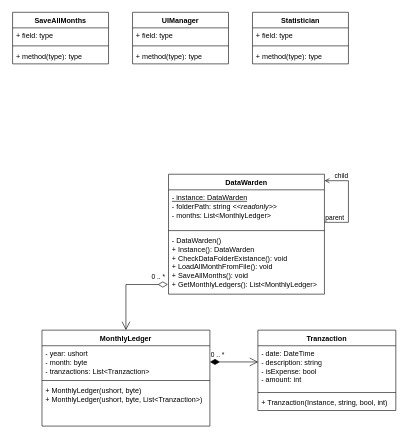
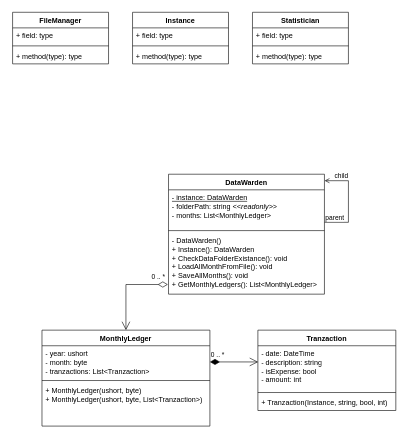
  <mxCell id="0" />
  <mxCell id="1" parent="0" />
  <mxCell id="2" value="Tranzaction" style="swimlane;fontStyle=1;align=center;verticalAlign=top;childLayout=stackLayout;horizontal=1;startSize=26;horizontalStack=0;resizeParent=1;resizeParentMax=0;resizeLast=0;collapsible=1;marginBottom=0;whiteSpace=wrap;html=1;" vertex="1" parent="1"><mxGeometry x="429" y="550" width="230" height="134" as="geometry" /></mxCell>
  <mxCell id="3" value="- date: DateTime&lt;br&gt;- description: string&lt;br&gt;- isExpense: bool&lt;br&gt;- amount: int" style="text;strokeColor=none;fillColor=none;align=left;verticalAlign=top;spacingLeft=4;spacingRight=4;overflow=hidden;rotatable=0;points=[[0,0.5],[1,0.5]];portConstraint=eastwest;whiteSpace=wrap;html=1;" vertex="1" parent="2"><mxGeometry y="26" width="230" height="74" as="geometry" /></mxCell>
  <mxCell id="4" value="" style="line;strokeWidth=1;fillColor=none;align=left;verticalAlign=middle;spacingTop=-1;spacingLeft=3;spacingRight=3;rotatable=0;labelPosition=right;points=[];portConstraint=eastwest;strokeColor=inherit;" vertex="1" parent="2"><mxGeometry y="100" width="230" height="8" as="geometry" /></mxCell>
  <mxCell id="5" value="+ Tranzaction(Instance, string, bool, int)" style="text;strokeColor=none;fillColor=none;align=left;verticalAlign=top;spacingLeft=4;spacingRight=4;overflow=hidden;rotatable=0;points=[[0,0.5],[1,0.5]];portConstraint=eastwest;whiteSpace=wrap;html=1;" vertex="1" parent="2"><mxGeometry y="108" width="230" height="26" as="geometry" /></mxCell>
  <mxCell id="6" value="MonthlyLedger" style="swimlane;fontStyle=1;align=center;verticalAlign=top;childLayout=stackLayout;horizontal=1;startSize=26;horizontalStack=0;resizeParent=1;resizeParentMax=0;resizeLast=0;collapsible=1;marginBottom=0;whiteSpace=wrap;html=1;" vertex="1" parent="1"><mxGeometry x="69" y="550" width="280" height="160" as="geometry" /></mxCell>
  <mxCell id="7" value="- year: ushort&lt;br&gt;- month: byte&lt;br&gt;- tranzactions: List&amp;lt;Tranzaction&amp;gt;" style="text;strokeColor=none;fillColor=none;align=left;verticalAlign=top;spacingLeft=4;spacingRight=4;overflow=hidden;rotatable=0;points=[[0,0.5],[1,0.5]];portConstraint=eastwest;whiteSpace=wrap;html=1;" vertex="1" parent="6"><mxGeometry y="26" width="280" height="54" as="geometry" /></mxCell>
  <mxCell id="8" value="" style="line;strokeWidth=1;fillColor=none;align=left;verticalAlign=middle;spacingTop=-1;spacingLeft=3;spacingRight=3;rotatable=0;labelPosition=right;points=[];portConstraint=eastwest;strokeColor=inherit;" vertex="1" parent="6"><mxGeometry y="80" width="280" height="8" as="geometry" /></mxCell>
  <mxCell id="9" value="+ MonthlyLedger(ushort, byte)&lt;br&gt;+ MonthlyLedger(ushort, byte, List&amp;lt;Tranzaction&amp;gt;)" style="text;strokeColor=none;fillColor=none;align=left;verticalAlign=top;spacingLeft=4;spacingRight=4;overflow=hidden;rotatable=0;points=[[0,0.5],[1,0.5]];portConstraint=eastwest;whiteSpace=wrap;html=1;" vertex="1" parent="6"><mxGeometry y="88" width="280" height="72" as="geometry" /></mxCell>
  <mxCell id="10" value="0 .. *" style="endArrow=open;html=1;endSize=12;startArrow=diamondThin;startSize=14;startFill=1;edgeStyle=orthogonalEdgeStyle;align=left;verticalAlign=bottom;rounded=0;exitX=1;exitY=0.5;exitDx=0;exitDy=0;entryX=0.002;entryY=0.365;entryDx=0;entryDy=0;entryPerimeter=0;" edge="1" parent="1" source="7" target="3"><mxGeometry x="-1" y="3" relative="1" as="geometry"><mxPoint x="449" y="780" as="sourcePoint" /><mxPoint x="609" y="780" as="targetPoint" /></mxGeometry></mxCell>
  <mxCell id="11" value="DataWarden" style="swimlane;fontStyle=1;align=center;verticalAlign=top;childLayout=stackLayout;horizontal=1;startSize=26;horizontalStack=0;resizeParent=1;resizeParentMax=0;resizeLast=0;collapsible=1;marginBottom=0;whiteSpace=wrap;html=1;" vertex="1" parent="1"><mxGeometry x="280" y="290" width="260" height="200" as="geometry" /></mxCell>
  <mxCell id="12" value="&lt;u&gt;- instance: DataWarden&lt;/u&gt;&lt;br&gt;- folderPath: string &lt;i&gt;&amp;lt;&amp;lt;readonly&amp;gt;&amp;gt;&lt;/i&gt;&lt;br&gt;- months: List&amp;lt;MonthlyLedger&amp;gt;" style="text;strokeColor=none;fillColor=none;align=left;verticalAlign=top;spacingLeft=4;spacingRight=4;overflow=hidden;rotatable=0;points=[[0,0.5],[1,0.5]];portConstraint=eastwest;whiteSpace=wrap;html=1;" vertex="1" parent="11"><mxGeometry y="26" width="260" height="64" as="geometry" /></mxCell>
  <mxCell id="13" value="" style="line;strokeWidth=1;fillColor=none;align=left;verticalAlign=middle;spacingTop=-1;spacingLeft=3;spacingRight=3;rotatable=0;labelPosition=right;points=[];portConstraint=eastwest;strokeColor=inherit;" vertex="1" parent="11"><mxGeometry y="90" width="260" height="8" as="geometry" /></mxCell>
  <mxCell id="14" value="- DataWarden()&lt;br&gt;+ Instance(): DataWarden&lt;br&gt;+ CheckDataFolderExistance(): void&lt;br&gt;+ LoadAllMonthFromFile(): void&lt;br&gt;+ SaveAllMonths(): void&lt;br&gt;+ GetMonthlyLedgers(): List&amp;lt;MonthlyLedger&amp;gt;" style="text;strokeColor=none;fillColor=none;align=left;verticalAlign=top;spacingLeft=4;spacingRight=4;overflow=hidden;rotatable=0;points=[[0,0.5],[1,0.5]];portConstraint=eastwest;whiteSpace=wrap;html=1;" vertex="1" parent="11"><mxGeometry y="98" width="260" height="102" as="geometry" /></mxCell>
  <mxCell id="15" value="" style="endArrow=open;html=1;edgeStyle=orthogonalEdgeStyle;rounded=0;exitX=1.001;exitY=0.847;exitDx=0;exitDy=0;exitPerimeter=0;entryX=1.001;entryY=0.054;entryDx=0;entryDy=0;entryPerimeter=0;startArrow=none;startFill=0;endFill=0;" edge="1" parent="11" source="12" target="11"><mxGeometry relative="1" as="geometry"><mxPoint x="40" y="260" as="sourcePoint" /><mxPoint x="290" y="10" as="targetPoint" /><Array as="points"><mxPoint x="300" y="80" /><mxPoint x="300" y="11" /></Array></mxGeometry></mxCell>
  <mxCell id="16" value="parent" style="edgeLabel;resizable=0;html=1;align=left;verticalAlign=bottom;" connectable="0" vertex="1" parent="15"><mxGeometry x="-1" relative="1" as="geometry" /></mxCell>
  <mxCell id="17" value="child" style="edgeLabel;resizable=0;html=1;align=right;verticalAlign=bottom;" connectable="0" vertex="1" parent="15"><mxGeometry x="1" relative="1" as="geometry"><mxPoint x="40" as="offset" /></mxGeometry></mxCell>
  <mxCell id="18" value="0 .. *" style="endArrow=open;html=1;endSize=12;startArrow=diamondThin;startSize=14;startFill=0;edgeStyle=orthogonalEdgeStyle;align=left;verticalAlign=bottom;rounded=0;exitX=-0.004;exitY=0.842;exitDx=0;exitDy=0;entryX=0.5;entryY=0;entryDx=0;entryDy=0;exitPerimeter=0;" edge="1" parent="1" source="14" target="6"><mxGeometry x="-0.603" y="-4" relative="1" as="geometry"><mxPoint x="390" y="500" as="sourcePoint" /><mxPoint x="550" y="500" as="targetPoint" /><mxPoint as="offset" /></mxGeometry></mxCell>
  <mxCell id="19" value="Statistician" style="swimlane;fontStyle=1;align=center;verticalAlign=top;childLayout=stackLayout;horizontal=1;startSize=26;horizontalStack=0;resizeParent=1;resizeParentMax=0;resizeLast=0;collapsible=1;marginBottom=0;whiteSpace=wrap;html=1;" vertex="1" parent="1"><mxGeometry x="420" y="20" width="160" height="86" as="geometry" /></mxCell>
  <mxCell id="20" value="+ field: type" style="text;strokeColor=none;fillColor=none;align=left;verticalAlign=top;spacingLeft=4;spacingRight=4;overflow=hidden;rotatable=0;points=[[0,0.5],[1,0.5]];portConstraint=eastwest;whiteSpace=wrap;html=1;" vertex="1" parent="19"><mxGeometry y="26" width="160" height="26" as="geometry" /></mxCell>
  <mxCell id="21" value="" style="line;strokeWidth=1;fillColor=none;align=left;verticalAlign=middle;spacingTop=-1;spacingLeft=3;spacingRight=3;rotatable=0;labelPosition=right;points=[];portConstraint=eastwest;strokeColor=inherit;" vertex="1" parent="19"><mxGeometry y="52" width="160" height="8" as="geometry" /></mxCell>
  <mxCell id="22" value="+ method(type): type" style="text;strokeColor=none;fillColor=none;align=left;verticalAlign=top;spacingLeft=4;spacingRight=4;overflow=hidden;rotatable=0;points=[[0,0.5],[1,0.5]];portConstraint=eastwest;whiteSpace=wrap;html=1;" vertex="1" parent="19"><mxGeometry y="60" width="160" height="26" as="geometry" /></mxCell>
- <mxCell id="23" value="SaveAllMonths" style="swimlane;fontStyle=1;align=center;verticalAlign=top;childLayout=stackLayout;horizontal=1;startSize=26;horizontalStack=0;resizeParent=1;resizeParentMax=0;resizeLast=0;collapsible=1;marginBottom=0;whiteSpace=wrap;html=1;" vertex="1" parent="1"><mxGeometry x="20" y="20" width="160" height="86" as="geometry" /></mxCell>
+ <mxCell id="23" value="FileManager" style="swimlane;fontStyle=1;align=center;verticalAlign=top;childLayout=stackLayout;horizontal=1;startSize=26;horizontalStack=0;resizeParent=1;resizeParentMax=0;resizeLast=0;collapsible=1;marginBottom=0;whiteSpace=wrap;html=1;" vertex="1" parent="1"><mxGeometry x="20" y="20" width="160" height="86" as="geometry" /></mxCell>
  <mxCell id="24" value="+ field: type" style="text;strokeColor=none;fillColor=none;align=left;verticalAlign=top;spacingLeft=4;spacingRight=4;overflow=hidden;rotatable=0;points=[[0,0.5],[1,0.5]];portConstraint=eastwest;whiteSpace=wrap;html=1;" vertex="1" parent="23"><mxGeometry y="26" width="160" height="26" as="geometry" /></mxCell>
  <mxCell id="25" value="" style="line;strokeWidth=1;fillColor=none;align=left;verticalAlign=middle;spacingTop=-1;spacingLeft=3;spacingRight=3;rotatable=0;labelPosition=right;points=[];portConstraint=eastwest;strokeColor=inherit;" vertex="1" parent="23"><mxGeometry y="52" width="160" height="8" as="geometry" /></mxCell>
  <mxCell id="26" value="+ method(type): type" style="text;strokeColor=none;fillColor=none;align=left;verticalAlign=top;spacingLeft=4;spacingRight=4;overflow=hidden;rotatable=0;points=[[0,0.5],[1,0.5]];portConstraint=eastwest;whiteSpace=wrap;html=1;" vertex="1" parent="23"><mxGeometry y="60" width="160" height="26" as="geometry" /></mxCell>
- <mxCell id="27" value="UIManager" style="swimlane;fontStyle=1;align=center;verticalAlign=top;childLayout=stackLayout;horizontal=1;startSize=26;horizontalStack=0;resizeParent=1;resizeParentMax=0;resizeLast=0;collapsible=1;marginBottom=0;whiteSpace=wrap;html=1;" vertex="1" parent="1"><mxGeometry x="220" y="20" width="160" height="86" as="geometry" /></mxCell>
+ <mxCell id="27" value="Instance" style="swimlane;fontStyle=1;align=center;verticalAlign=top;childLayout=stackLayout;horizontal=1;startSize=26;horizontalStack=0;resizeParent=1;resizeParentMax=0;resizeLast=0;collapsible=1;marginBottom=0;whiteSpace=wrap;html=1;" vertex="1" parent="1"><mxGeometry x="220" y="20" width="160" height="86" as="geometry" /></mxCell>
  <mxCell id="28" value="+ field: type" style="text;strokeColor=none;fillColor=none;align=left;verticalAlign=top;spacingLeft=4;spacingRight=4;overflow=hidden;rotatable=0;points=[[0,0.5],[1,0.5]];portConstraint=eastwest;whiteSpace=wrap;html=1;" vertex="1" parent="27"><mxGeometry y="26" width="160" height="26" as="geometry" /></mxCell>
  <mxCell id="29" value="" style="line;strokeWidth=1;fillColor=none;align=left;verticalAlign=middle;spacingTop=-1;spacingLeft=3;spacingRight=3;rotatable=0;labelPosition=right;points=[];portConstraint=eastwest;strokeColor=inherit;" vertex="1" parent="27"><mxGeometry y="52" width="160" height="8" as="geometry" /></mxCell>
  <mxCell id="30" value="+ method(type): type" style="text;strokeColor=none;fillColor=none;align=left;verticalAlign=top;spacingLeft=4;spacingRight=4;overflow=hidden;rotatable=0;points=[[0,0.5],[1,0.5]];portConstraint=eastwest;whiteSpace=wrap;html=1;" vertex="1" parent="27"><mxGeometry y="60" width="160" height="26" as="geometry" /></mxCell>
